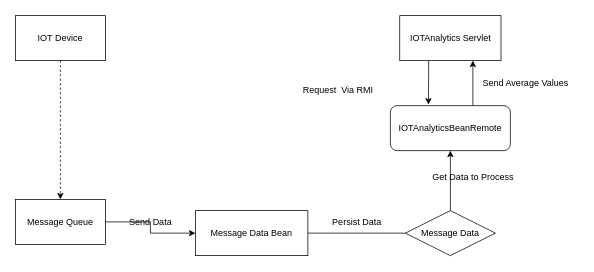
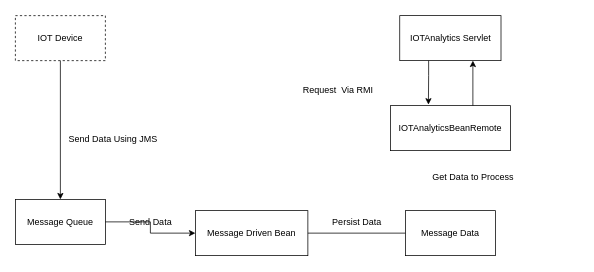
  <mxCell id="0" />
  <mxCell id="1" parent="0" />
- <mxCell id="2" style="edgeStyle=orthogonalEdgeStyle;rounded=0;orthogonalLoop=1;jettySize=auto;html=1;exitX=0.5;exitY=1;exitDx=0;exitDy=0;fillColor=none;dashed=1;" parent="1" source="3" target="13" edge="1"><mxGeometry relative="1" as="geometry" /></mxCell>
- <mxCell id="3" value="IOT Device" style="rounded=0;whiteSpace=wrap;html=1;fillColor=none;" parent="1" vertex="1"><mxGeometry x="20" y="20" width="120" height="60" as="geometry" /></mxCell>
+ <mxCell id="2" style="edgeStyle=orthogonalEdgeStyle;rounded=0;orthogonalLoop=1;jettySize=auto;html=1;exitX=0.5;exitY=1;exitDx=0;exitDy=0;fillColor=none;" parent="1" source="3" target="13" edge="1"><mxGeometry relative="1" as="geometry" /></mxCell>
+ <mxCell id="3" value="IOT Device" style="rounded=0;whiteSpace=wrap;html=1;fillColor=none;dashed=1;" parent="1" vertex="1"><mxGeometry x="20" y="20" width="120" height="60" as="geometry" /></mxCell>
  <mxCell id="4" style="edgeStyle=orthogonalEdgeStyle;rounded=0;orthogonalLoop=1;jettySize=auto;html=1;entryX=0;entryY=0.5;entryDx=0;entryDy=0;endArrow=none;endFill=1;fillColor=none;" parent="1" source="5" target="11" edge="1"><mxGeometry relative="1" as="geometry" /></mxCell>
- <mxCell id="5" value="Message Data Bean" style="rounded=0;whiteSpace=wrap;html=1;fillColor=none;" parent="1" vertex="1"><mxGeometry x="260" y="280" width="150" height="60" as="geometry" /></mxCell>
+ <mxCell id="5" value="Message Driven Bean" style="rounded=0;whiteSpace=wrap;html=1;fillColor=none;" parent="1" vertex="1"><mxGeometry x="260" y="280" width="150" height="60" as="geometry" /></mxCell>
  <mxCell id="6" style="edgeStyle=orthogonalEdgeStyle;rounded=0;orthogonalLoop=1;jettySize=auto;html=1;entryX=0.317;entryY=-0.023;entryDx=0;entryDy=0;endArrow=classic;endFill=1;entryPerimeter=0;fillColor=none;" parent="1" source="7" target="9" edge="1"><mxGeometry relative="1" as="geometry"><Array as="points"><mxPoint x="571" y="100" /><mxPoint x="571" y="100" /></Array></mxGeometry></mxCell>
  <mxCell id="7" value="IOTAnalytics Servlet" style="rounded=0;whiteSpace=wrap;html=1;fillColor=none;" parent="1" vertex="1"><mxGeometry x="532.5" y="20" width="135" height="60" as="geometry" /></mxCell>
  <mxCell id="8" style="edgeStyle=orthogonalEdgeStyle;rounded=0;orthogonalLoop=1;jettySize=auto;html=1;endArrow=classic;endFill=1;fillColor=none;" parent="1" source="9" edge="1"><mxGeometry relative="1" as="geometry"><mxPoint x="630" y="80" as="targetPoint" /><Array as="points"><mxPoint x="630" y="80" /></Array></mxGeometry></mxCell>
- <mxCell id="9" value="IOTAnalyticsBeanRemote" style="whiteSpace=wrap;html=1;fillColor=none;rounded=1;" parent="1" vertex="1"><mxGeometry x="520" y="140" width="160" height="60" as="geometry" /></mxCell>
- <mxCell id="10" style="edgeStyle=orthogonalEdgeStyle;rounded=0;orthogonalLoop=1;jettySize=auto;html=1;entryX=0.5;entryY=1;entryDx=0;entryDy=0;endArrow=classic;endFill=1;fillColor=none;" parent="1" source="11" target="9" edge="1"><mxGeometry relative="1" as="geometry" /></mxCell>
- <mxCell id="11" value="Message Data" style="rhombus;whiteSpace=wrap;html=1;fillColor=none;" parent="1" vertex="1"><mxGeometry x="540" y="280" width="120" height="60" as="geometry" /></mxCell>
+ <mxCell id="9" value="IOTAnalyticsBeanRemote" style="rounded=0;whiteSpace=wrap;html=1;fillColor=none;" parent="1" vertex="1"><mxGeometry x="520" y="140" width="160" height="60" as="geometry" /></mxCell>
+ <mxCell id="11" value="Message Data" style="rounded=0;whiteSpace=wrap;html=1;fillColor=none;" parent="1" vertex="1"><mxGeometry x="540" y="280" width="120" height="60" as="geometry" /></mxCell>
  <mxCell id="12" style="edgeStyle=orthogonalEdgeStyle;rounded=0;orthogonalLoop=1;jettySize=auto;html=1;entryX=0;entryY=0.5;entryDx=0;entryDy=0;endArrow=classic;endFill=1;fillColor=none;" parent="1" source="13" target="5" edge="1"><mxGeometry relative="1" as="geometry" /></mxCell>
  <mxCell id="13" value="Message Queue" style="rounded=0;whiteSpace=wrap;html=1;fillColor=none;" parent="1" vertex="1"><mxGeometry x="20" y="265" width="120" height="60" as="geometry" /></mxCell>
+ <mxCell id="14" value="Send Data Using JMS" style="text;html=1;align=center;verticalAlign=middle;resizable=0;points=[];autosize=1;fillColor=none;" parent="1" vertex="1"><mxGeometry x="80" y="170" width="140" height="30" as="geometry" /></mxCell>
  <mxCell id="15" value="Send Data" style="text;html=1;align=center;verticalAlign=middle;resizable=0;points=[];autosize=1;fillColor=none;" parent="1" vertex="1"><mxGeometry x="160" y="280" width="80" height="30" as="geometry" /></mxCell>
  <mxCell id="16" value="Persist Data" style="text;html=1;align=center;verticalAlign=middle;resizable=0;points=[];autosize=1;fillColor=none;" parent="1" vertex="1"><mxGeometry x="430" y="280" width="90" height="30" as="geometry" /></mxCell>
  <mxCell id="17" value="Get Data to Process" style="text;html=1;align=center;verticalAlign=middle;resizable=0;points=[];autosize=1;fillColor=none;" parent="1" vertex="1"><mxGeometry x="565" y="220" width="130" height="30" as="geometry" /></mxCell>
  <mxCell id="18" value="Request  Via RMI" style="text;html=1;align=center;verticalAlign=middle;resizable=0;points=[];autosize=1;fillColor=none;" parent="1" vertex="1"><mxGeometry x="390" y="105" width="120" height="30" as="geometry" /></mxCell>
- <mxCell id="19" value="Send Average Values" style="text;html=1;align=center;verticalAlign=middle;resizable=0;points=[];autosize=1;fillColor=none;" parent="1" vertex="1"><mxGeometry x="630" y="95" width="140" height="30" as="geometry" /></mxCell>
